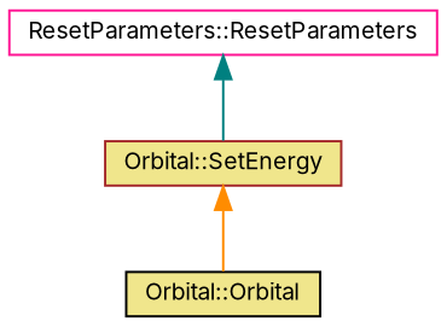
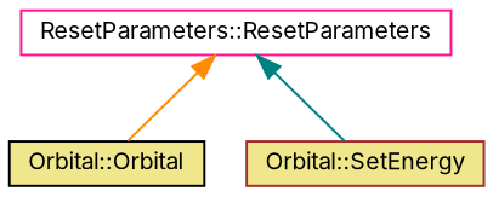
  digraph {
    fontname=Inter
    rankdir=TB
    node [fillcolor=khaki fontname=Inter fontsize=10 shape=record style=filled]
    edge [dir=back fontname=Inter fontsize=10 labelfontname=Helvetica labelfontsize=10 style=solid]
    n1 [color=deeppink fillcolor=white fontcolor=black height=0.2 label="ResetParameters::ResetParameters" width=0.4]
    n2 [color=black height=0.2 label="Orbital::Orbital" width=0.4]
    n3 [color=brown height=0.2 label="Orbital::SetEnergy" width=0.4]
-   n3 -> n2 [color=darkorange]
+   n1 -> n2 [color=darkorange]
    n1 -> n3 [color=teal]
  }
